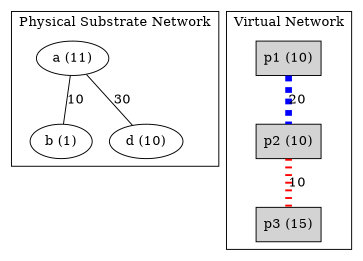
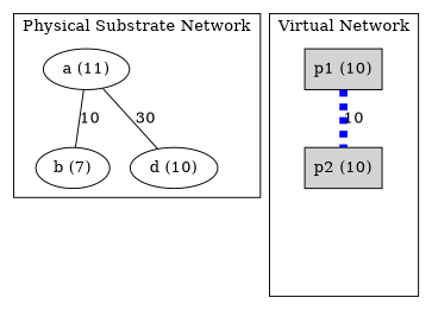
  graph {
    n1 [label="a (11)"]
-   n2 [label="b (1)"]
+   n2 [label="b (7)"]
    n3 [label="d (10)"]
    n4 [label="p1 (10)" shape=box style="filled, fillcolor=gray"]
    n5 [label="p2 (10)" shape=box style="filled, fillcolor=gray"]
-   n6 [label="p3 (15)" shape=box style="filled, fillcolor=gray"]
    subgraph cluster_1 {
      label="Physical Substrate Network"
      subgraph sub_2 {
        label="Physical Substrate Network"
        rank=1
        n1
      }
      subgraph sub_3 {
        label="Physical Substrate Network"
        rank=same
        n2
        n3
      }
    }
    subgraph cluster_4 {
      label="Virtual Network"
      n4
      n5
-     n6
    }
    n1 -- n2 [label=10]
    n3 -- n1 [label=30]
-   n4 -- n5 [color=blue label=20 penwidth=7 style=dashed]
-   n5 -- n6 [color=red label=10 penwidth=7 style=dotted]
+   n4 -- n5 [color=blue label=10 penwidth=7 style=dashed]
  }
